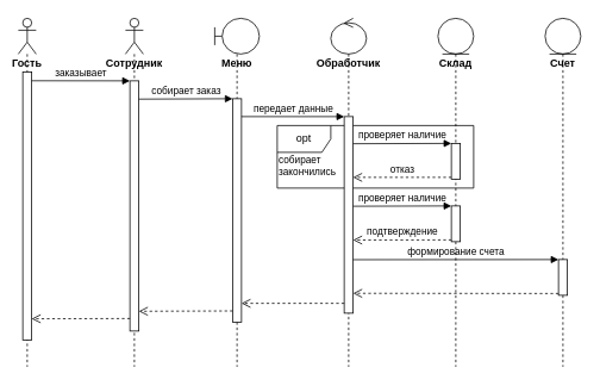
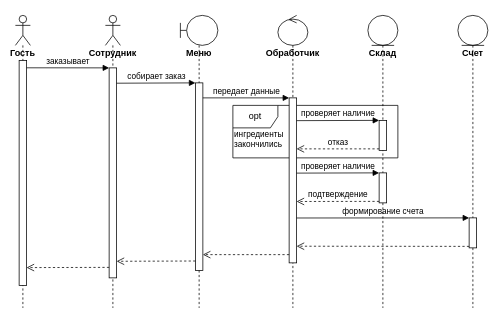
  <mxCell id="0" />
  <mxCell id="1" parent="0" />
  <mxCell id="2" value="opt&lt;br&gt;" style="shape=umlFrame;whiteSpace=wrap;html=1;labelBackgroundColor=none;" vertex="1" parent="1"><mxGeometry x="310" y="140" width="220" height="70" as="geometry" /></mxCell>
  <mxCell id="3" value="Гость" style="shape=umlLifeline;participant=umlActor;perimeter=lifelinePerimeter;whiteSpace=wrap;html=1;container=1;collapsible=0;recursiveResize=0;verticalAlign=top;spacingTop=36;labelBackgroundColor=none;outlineConnect=0;fontStyle=1" vertex="1" parent="1"><mxGeometry x="20" y="20" width="20" height="390" as="geometry" /></mxCell>
  <mxCell id="4" value="" style="html=1;points=[];perimeter=orthogonalPerimeter;" vertex="1" parent="3"><mxGeometry x="5" y="60" width="10" height="300" as="geometry" /></mxCell>
  <mxCell id="5" value="Сотрудник" style="shape=umlLifeline;participant=umlActor;perimeter=lifelinePerimeter;whiteSpace=wrap;html=1;container=1;collapsible=0;recursiveResize=0;verticalAlign=top;spacingTop=36;labelBackgroundColor=none;outlineConnect=0;fontStyle=1" vertex="1" parent="1"><mxGeometry x="140" y="20" width="20" height="390" as="geometry" /></mxCell>
  <mxCell id="6" value="" style="html=1;points=[];perimeter=orthogonalPerimeter;" vertex="1" parent="5"><mxGeometry x="5" y="70" width="10" height="280" as="geometry" /></mxCell>
  <mxCell id="7" value="Меню" style="shape=umlLifeline;participant=umlBoundary;perimeter=lifelinePerimeter;whiteSpace=wrap;html=1;container=1;collapsible=0;recursiveResize=0;verticalAlign=top;spacingTop=36;labelBackgroundColor=none;outlineConnect=0;size=40;fontStyle=1" vertex="1" parent="1"><mxGeometry x="240" y="20" width="50" height="390" as="geometry" /></mxCell>
  <mxCell id="8" value="" style="html=1;points=[];perimeter=orthogonalPerimeter;" vertex="1" parent="7"><mxGeometry x="20" y="90" width="10" height="250" as="geometry" /></mxCell>
  <mxCell id="9" value="Обработчик" style="shape=umlLifeline;participant=umlControl;perimeter=lifelinePerimeter;whiteSpace=wrap;html=1;container=1;collapsible=0;recursiveResize=0;verticalAlign=top;spacingTop=36;labelBackgroundColor=none;outlineConnect=0;fontStyle=1" vertex="1" parent="1"><mxGeometry x="370" y="20" width="40" height="390" as="geometry" /></mxCell>
  <mxCell id="10" value="" style="html=1;points=[];perimeter=orthogonalPerimeter;" vertex="1" parent="9"><mxGeometry x="15" y="110" width="10" height="220" as="geometry" /></mxCell>
  <mxCell id="11" value="Склад" style="shape=umlLifeline;participant=umlEntity;perimeter=lifelinePerimeter;whiteSpace=wrap;html=1;container=1;collapsible=0;recursiveResize=0;verticalAlign=top;spacingTop=36;labelBackgroundColor=none;outlineConnect=0;fontStyle=1" vertex="1" parent="1"><mxGeometry x="490" y="20" width="40" height="390" as="geometry" /></mxCell>
  <mxCell id="12" value="" style="html=1;points=[];perimeter=orthogonalPerimeter;" vertex="1" parent="11"><mxGeometry x="15" y="140" width="10" height="40" as="geometry" /></mxCell>
  <mxCell id="13" value="" style="html=1;points=[];perimeter=orthogonalPerimeter;" vertex="1" parent="11"><mxGeometry x="15" y="210" width="10" height="40" as="geometry" /></mxCell>
  <mxCell id="14" value="Счет" style="shape=umlLifeline;participant=umlEntity;perimeter=lifelinePerimeter;whiteSpace=wrap;html=1;container=1;collapsible=0;recursiveResize=0;verticalAlign=top;spacingTop=36;labelBackgroundColor=none;outlineConnect=0;fontStyle=1" vertex="1" parent="1"><mxGeometry x="610" y="20" width="40" height="390" as="geometry" /></mxCell>
  <mxCell id="15" value="" style="html=1;points=[];perimeter=orthogonalPerimeter;" vertex="1" parent="14"><mxGeometry x="15" y="270" width="10" height="40" as="geometry" /></mxCell>
  <mxCell id="16" value="заказывает" style="html=1;verticalAlign=bottom;endArrow=block;entryX=0;entryY=0;labelBackgroundColor=none;exitX=1;exitY=0.033;exitDx=0;exitDy=0;exitPerimeter=0;" edge="1" target="6" parent="1" source="4"><mxGeometry relative="1" as="geometry"><mxPoint x="75" y="90" as="sourcePoint" /></mxGeometry></mxCell>
  <mxCell id="17" value="собирает заказ" style="html=1;verticalAlign=bottom;endArrow=block;entryX=0;entryY=0;labelBackgroundColor=none;exitX=1;exitY=0.073;exitDx=0;exitDy=0;exitPerimeter=0;" edge="1" target="8" parent="1" source="6"><mxGeometry relative="1" as="geometry"><mxPoint x="160" y="110" as="sourcePoint" /></mxGeometry></mxCell>
  <mxCell id="18" value="передает данные" style="html=1;verticalAlign=bottom;endArrow=block;entryX=0;entryY=0;labelBackgroundColor=none;exitX=0.997;exitY=0.08;exitDx=0;exitDy=0;exitPerimeter=0;" edge="1" target="10" parent="1" source="8"><mxGeometry relative="1" as="geometry"><mxPoint x="280" y="130" as="sourcePoint" /></mxGeometry></mxCell>
  <mxCell id="19" value="проверяет наличие" style="html=1;verticalAlign=bottom;endArrow=block;entryX=0;entryY=0;labelBackgroundColor=none;exitX=0.997;exitY=0.138;exitDx=0;exitDy=0;exitPerimeter=0;" edge="1" target="12" parent="1" source="10"><mxGeometry relative="1" as="geometry"><mxPoint x="435" y="160" as="sourcePoint" /></mxGeometry></mxCell>
  <mxCell id="20" value="отказ" style="html=1;verticalAlign=bottom;endArrow=open;dashed=1;endSize=8;exitX=0;exitY=0.95;labelBackgroundColor=none;entryX=0.997;entryY=0.309;entryDx=0;entryDy=0;entryPerimeter=0;" edge="1" source="12" parent="1" target="10"><mxGeometry relative="1" as="geometry"><mxPoint x="410" y="190" as="targetPoint" /></mxGeometry></mxCell>
  <mxCell id="21" value="проверяет наличие" style="html=1;verticalAlign=bottom;endArrow=block;entryX=0;entryY=0;labelBackgroundColor=none;exitX=0.997;exitY=0.456;exitDx=0;exitDy=0;exitPerimeter=0;" edge="1" target="13" parent="1" source="10"><mxGeometry relative="1" as="geometry"><mxPoint x="435" y="230" as="sourcePoint" /></mxGeometry></mxCell>
  <mxCell id="22" value="подтверждение" style="html=1;verticalAlign=bottom;endArrow=open;dashed=1;endSize=8;exitX=0;exitY=0.95;labelBackgroundColor=none;entryX=0.997;entryY=0.628;entryDx=0;entryDy=0;entryPerimeter=0;" edge="1" source="13" parent="1" target="10"><mxGeometry relative="1" as="geometry"><mxPoint x="435" y="268" as="targetPoint" /></mxGeometry></mxCell>
  <mxCell id="23" value="формирование счета" style="html=1;verticalAlign=bottom;endArrow=block;entryX=0;entryY=0;labelBackgroundColor=none;exitX=0.997;exitY=0.728;exitDx=0;exitDy=0;exitPerimeter=0;" edge="1" target="15" parent="1" source="10"><mxGeometry relative="1" as="geometry"><mxPoint x="400" y="290" as="sourcePoint" /></mxGeometry></mxCell>
  <mxCell id="24" value="" style="html=1;verticalAlign=bottom;endArrow=open;dashed=1;endSize=8;exitX=0;exitY=0.95;labelBackgroundColor=none;entryX=1.003;entryY=0.899;entryDx=0;entryDy=0;entryPerimeter=0;" edge="1" source="15" parent="1" target="10"><mxGeometry relative="1" as="geometry"><mxPoint x="400" y="328" as="targetPoint" /></mxGeometry></mxCell>
  <mxCell id="25" value="" style="html=1;verticalAlign=bottom;endArrow=open;dashed=1;endSize=8;exitX=0;exitY=0.95;labelBackgroundColor=none;entryX=1;entryY=0.916;entryDx=0;entryDy=0;entryPerimeter=0;" edge="1" source="10" parent="1" target="8"><mxGeometry relative="1" as="geometry"><mxPoint x="280" y="339" as="targetPoint" /></mxGeometry></mxCell>
  <mxCell id="26" value="" style="html=1;verticalAlign=bottom;endArrow=open;dashed=1;endSize=8;exitX=0;exitY=0.95;labelBackgroundColor=none;entryX=1.003;entryY=0.921;entryDx=0;entryDy=0;entryPerimeter=0;" edge="1" source="8" parent="1" target="6"><mxGeometry relative="1" as="geometry"><mxPoint x="160" y="348" as="targetPoint" /></mxGeometry></mxCell>
  <mxCell id="27" value="" style="html=1;verticalAlign=bottom;endArrow=open;dashed=1;endSize=8;exitX=0;exitY=0.95;labelBackgroundColor=none;entryX=0.995;entryY=0.921;entryDx=0;entryDy=0;entryPerimeter=0;" edge="1" source="6" parent="1" target="4"><mxGeometry relative="1" as="geometry"><mxPoint x="40" y="356" as="targetPoint" /></mxGeometry></mxCell>
- <mxCell id="28" value="собирает закончились" style="text;html=1;strokeColor=none;fillColor=none;align=left;verticalAlign=middle;whiteSpace=wrap;rounded=0;labelBackgroundColor=none;fontSize=11;" vertex="1" parent="1"><mxGeometry x="310" y="170" width="70" height="30" as="geometry" /></mxCell>
+ <mxCell id="28" value="ингредиенты закончились" style="text;html=1;strokeColor=none;fillColor=none;align=left;verticalAlign=middle;whiteSpace=wrap;rounded=0;labelBackgroundColor=none;fontSize=11;" vertex="1" parent="1"><mxGeometry x="310" y="170" width="70" height="30" as="geometry" /></mxCell>
